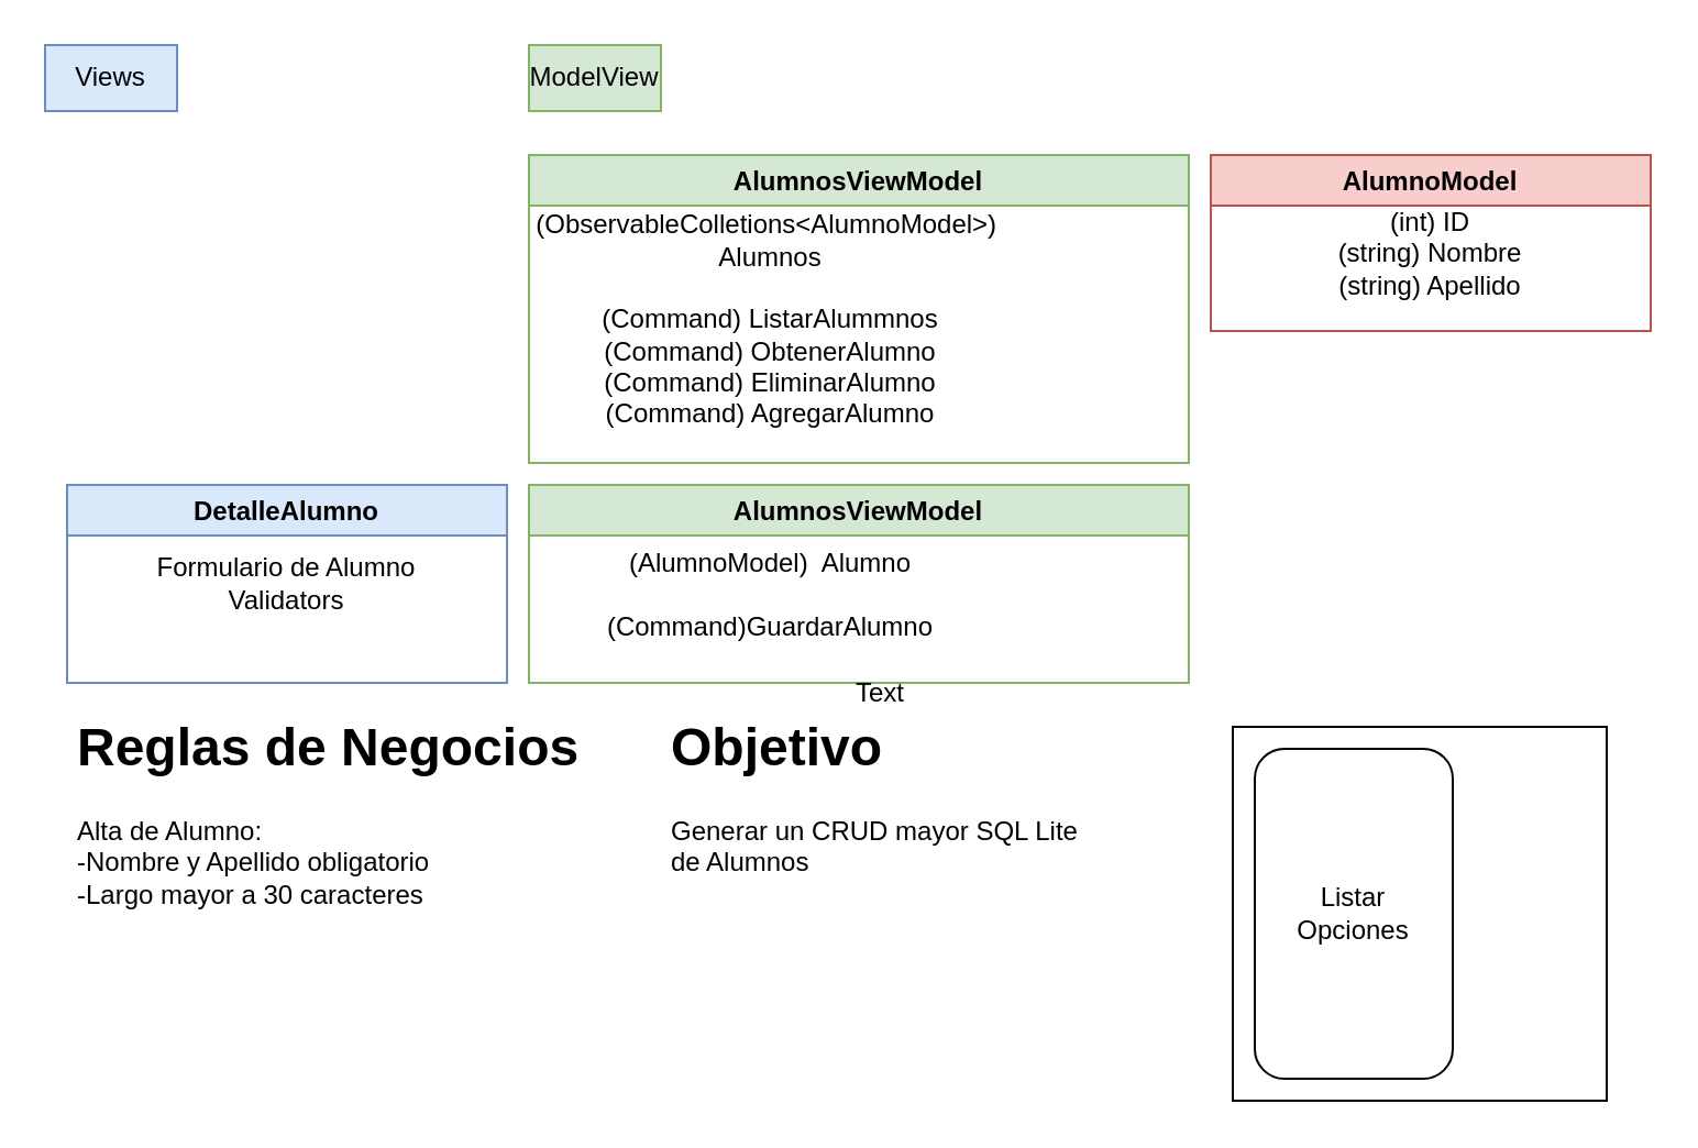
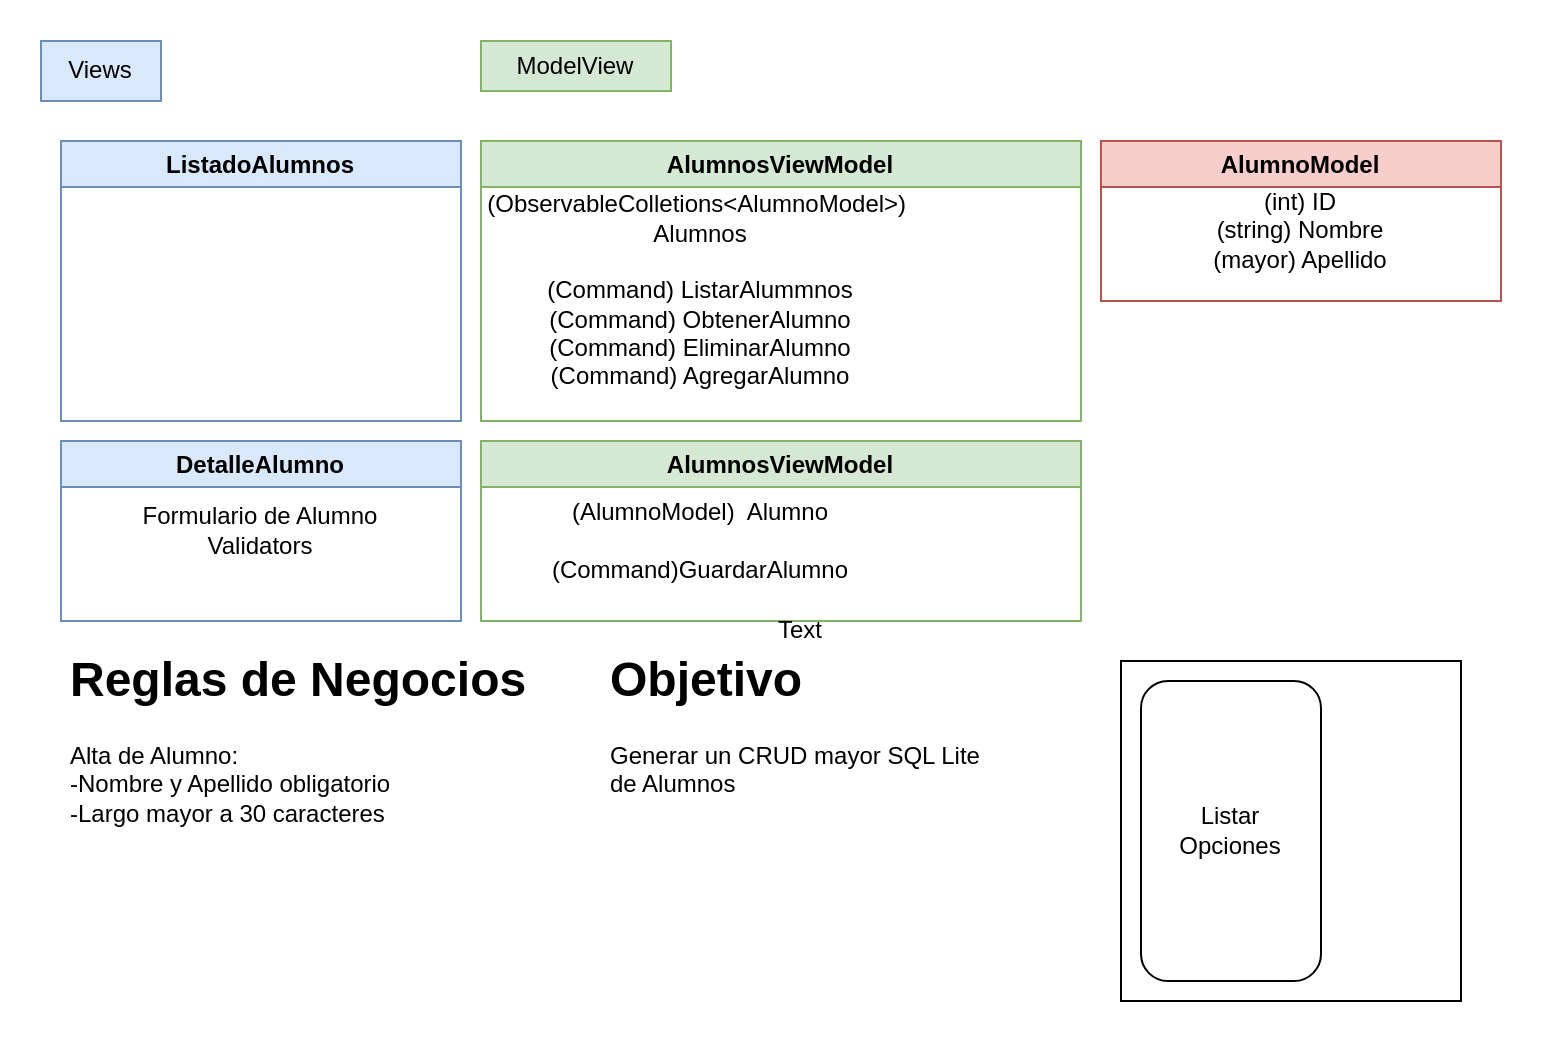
  <mxCell id="0" />
  <mxCell id="1" parent="0" />
+ <mxCell id="2" value="ListadoAlumnos" style="swimlane;fillColor=#dae8fc;strokeColor=#6c8ebf;" vertex="1" parent="1"><mxGeometry x="30" y="70" width="200" height="140" as="geometry" /></mxCell>
  <mxCell id="3" value="AlumnosViewModel" style="swimlane;fillColor=#d5e8d4;strokeColor=#82b366;startSize=23;" vertex="1" parent="1"><mxGeometry x="240" y="70" width="300" height="140" as="geometry" /></mxCell>
  <mxCell id="4" value="(ObservableColletions&amp;lt;AlumnoModel&amp;gt;)&amp;nbsp; Alumnos&lt;br&gt;&lt;br&gt;(Command) ListarAlummnos&lt;br&gt;(Command) ObtenerAlumno&lt;br&gt;(Command) EliminarAlumno&lt;br&gt;(Command) AgregarAlumno" style="text;html=1;strokeColor=none;fillColor=none;align=center;verticalAlign=middle;whiteSpace=wrap;rounded=0;" vertex="1" parent="3"><mxGeometry x="20" y="20" width="180" height="110" as="geometry" /></mxCell>
  <mxCell id="5" value="Views" style="text;html=1;strokeColor=#6c8ebf;fillColor=#dae8fc;align=center;verticalAlign=middle;whiteSpace=wrap;rounded=0;" vertex="1" parent="1"><mxGeometry x="20" y="20" width="60" height="30" as="geometry" /></mxCell>
- <mxCell id="6" value="ModelView" style="text;html=1;strokeColor=#82b366;fillColor=#d5e8d4;align=center;verticalAlign=middle;whiteSpace=wrap;rounded=0;" vertex="1" parent="1"><mxGeometry x="240" y="20" width="60" height="30" as="geometry" /></mxCell>
+ <mxCell id="6" value="ModelView" style="text;html=1;strokeColor=#82b366;fillColor=#d5e8d4;align=center;verticalAlign=middle;whiteSpace=wrap;rounded=0;" vertex="1" parent="1"><mxGeometry x="240" y="20" width="95" height="25" as="geometry" /></mxCell>
  <mxCell id="7" value="AlumnoModel" style="swimlane;fillColor=#f8cecc;strokeColor=#b85450;" vertex="1" parent="1"><mxGeometry x="550" y="70" width="200" height="80" as="geometry" /></mxCell>
- <mxCell id="8" value="(int) ID&lt;br&gt;(string) Nombre&lt;br&gt;(string) Apellido" style="text;html=1;strokeColor=none;fillColor=none;align=center;verticalAlign=middle;whiteSpace=wrap;rounded=0;" vertex="1" parent="7"><mxGeometry x="10" y="30" width="180" height="30" as="geometry" /></mxCell>
+ <mxCell id="8" value="(int) ID&lt;br&gt;(string) Nombre&lt;br&gt;(mayor) Apellido" style="text;html=1;strokeColor=none;fillColor=none;align=center;verticalAlign=middle;whiteSpace=wrap;rounded=0;" vertex="1" parent="7"><mxGeometry x="10" y="30" width="180" height="30" as="geometry" /></mxCell>
  <mxCell id="9" value="&lt;h1&gt;Objetivo&lt;/h1&gt;&lt;p&gt;Generar un CRUD mayor SQL Lite de Alumnos&lt;/p&gt;" style="text;html=1;strokeColor=none;fillColor=none;spacing=5;spacingTop=-20;whiteSpace=wrap;overflow=hidden;rounded=0;" vertex="1" parent="1"><mxGeometry x="300" y="320" width="200" height="120" as="geometry" /></mxCell>
  <mxCell id="10" value="DetalleAlumno" style="swimlane;fillColor=#dae8fc;strokeColor=#6c8ebf;" vertex="1" parent="1"><mxGeometry x="30" y="220" width="200" height="90" as="geometry" /></mxCell>
  <mxCell id="11" value="Formulario de Alumno&lt;br&gt;Validators" style="text;html=1;strokeColor=none;fillColor=none;align=center;verticalAlign=middle;whiteSpace=wrap;rounded=0;" vertex="1" parent="10"><mxGeometry y="30" width="200" height="30" as="geometry" /></mxCell>
  <mxCell id="12" value="AlumnosViewModel" style="swimlane;fillColor=#d5e8d4;strokeColor=#82b366;startSize=23;" vertex="1" parent="1"><mxGeometry x="240" y="220" width="300" height="90" as="geometry" /></mxCell>
  <mxCell id="13" value="(AlumnoModel)&amp;nbsp; Alumno&lt;br&gt;&lt;br&gt;(Command)GuardarAlumno&lt;br&gt;" style="text;html=1;strokeColor=none;fillColor=none;align=center;verticalAlign=middle;whiteSpace=wrap;rounded=0;" vertex="1" parent="12"><mxGeometry x="20" y="20" width="180" height="60" as="geometry" /></mxCell>
  <mxCell id="14" value="&lt;h1&gt;Reglas de Negocios&lt;/h1&gt;&lt;div&gt;Alta de Alumno:&lt;br&gt;-Nombre y Apellido obligatorio&lt;br&gt;-Largo mayor a 30 caracteres&lt;/div&gt;" style="text;html=1;strokeColor=none;fillColor=none;spacing=5;spacingTop=-20;whiteSpace=wrap;overflow=hidden;rounded=0;" vertex="1" parent="1"><mxGeometry x="30" y="320" width="270" height="120" as="geometry" /></mxCell>
  <mxCell id="15" value="" style="whiteSpace=wrap;html=1;aspect=fixed;" vertex="1" parent="1"><mxGeometry x="560" y="330" width="170" height="170" as="geometry" /></mxCell>
  <mxCell id="16" value="Listar&lt;br&gt;Opciones" style="whiteSpace=wrap;html=1;rounded=1;" vertex="1" parent="1"><mxGeometry x="570" y="340" width="90" height="150" as="geometry" /></mxCell>
  <mxCell id="17" value="Text" style="text;html=1;strokeColor=none;fillColor=none;align=center;verticalAlign=middle;whiteSpace=wrap;rounded=0;" vertex="1" parent="1"><mxGeometry x="370" y="300" width="60" height="30" as="geometry" /></mxCell>
